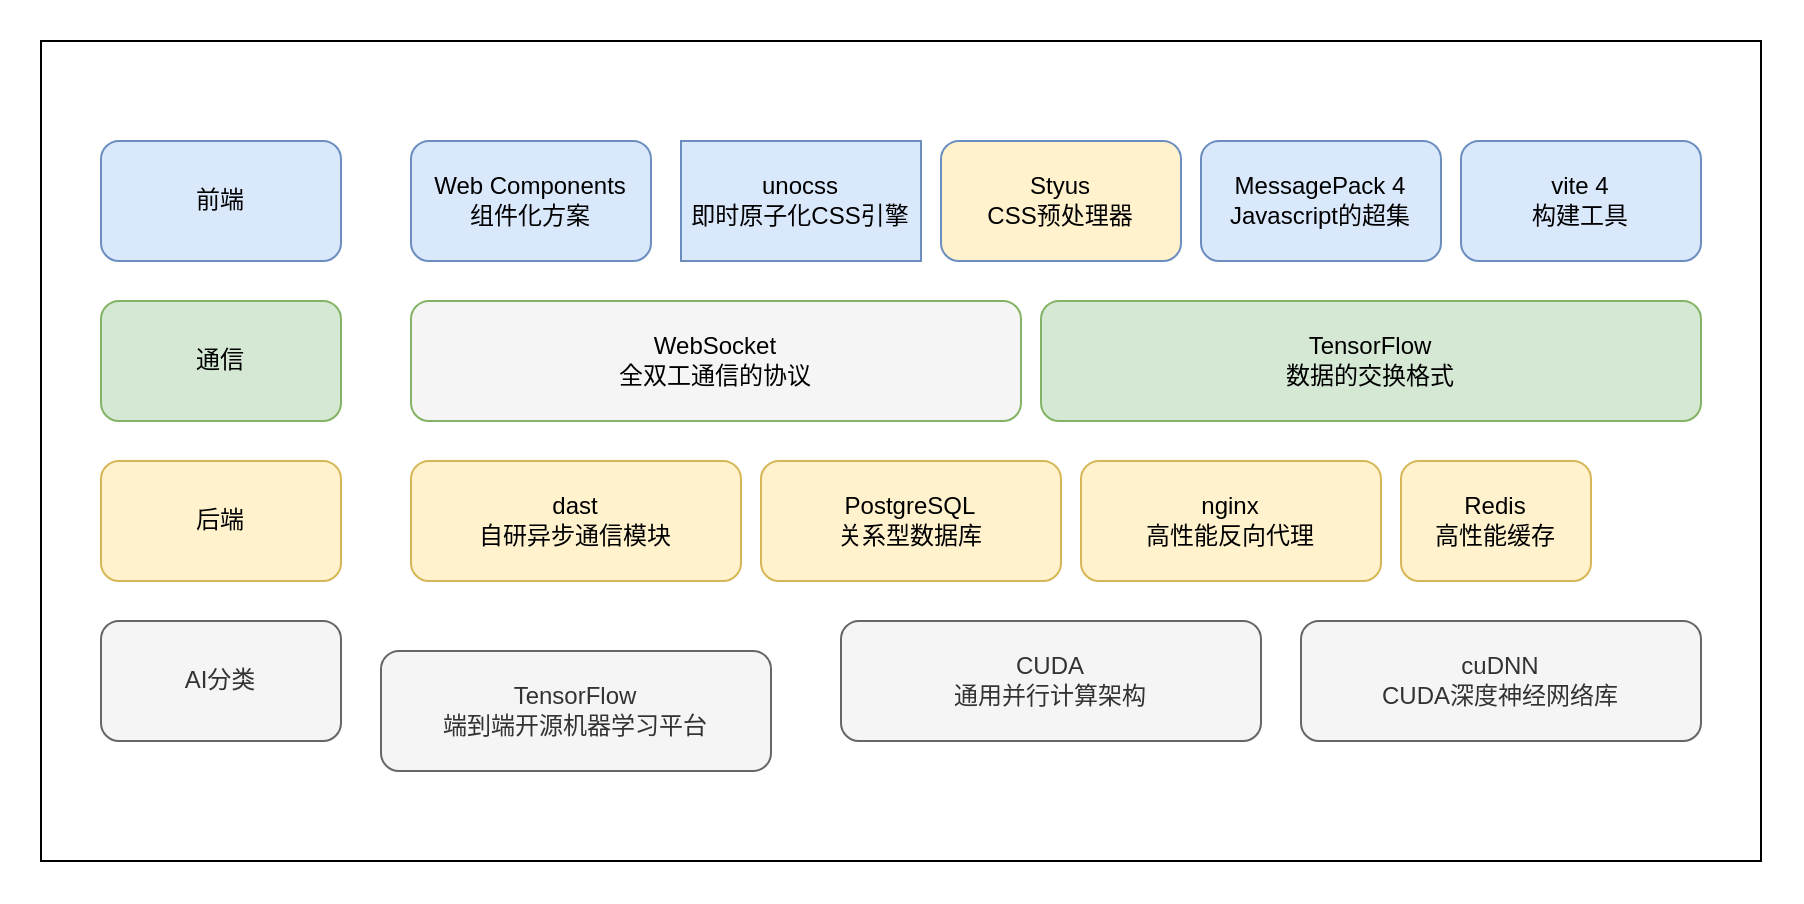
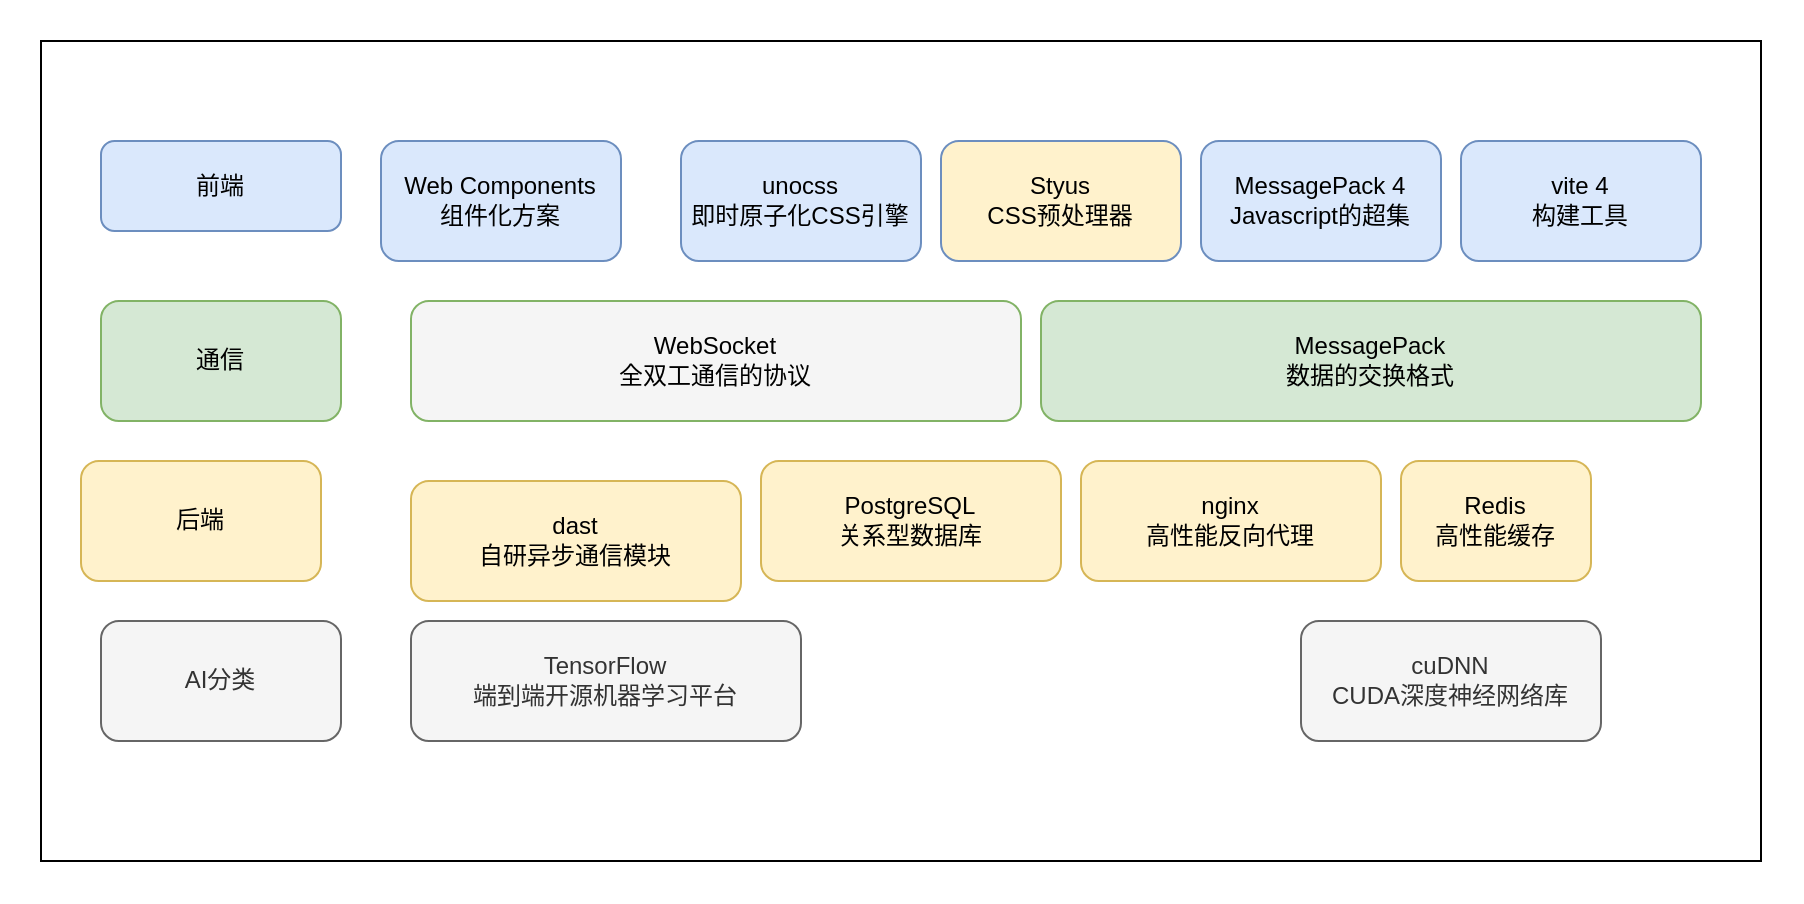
  <mxCell id="0" />
  <mxCell id="1" parent="0" />
  <mxCell id="2" value="" style="rounded=0;whiteSpace=wrap;html=1;" vertex="1" parent="1"><mxGeometry x="20" y="20" width="860" height="410" as="geometry" /></mxCell>
  <mxCell id="3" value="AI分类" style="rounded=1;whiteSpace=wrap;html=1;fillColor=#f5f5f5;fontColor=#333333;strokeColor=#666666;" vertex="1" parent="1"><mxGeometry x="50" y="310" width="120" height="60" as="geometry" /></mxCell>
- <mxCell id="4" value="后端" style="rounded=1;whiteSpace=wrap;html=1;fillColor=#fff2cc;strokeColor=#d6b656;" vertex="1" parent="1"><mxGeometry x="50" y="230" width="120" height="60" as="geometry" /></mxCell>
- <mxCell id="5" value="前端" style="rounded=1;whiteSpace=wrap;html=1;fillColor=#dae8fc;strokeColor=#6c8ebf;" vertex="1" parent="1"><mxGeometry x="50" y="70" width="120" height="60" as="geometry" /></mxCell>
- <mxCell id="6" value="unocss&lt;br&gt;即时原子化CSS引擎" style="whiteSpace=wrap;html=1;fillColor=#dae8fc;strokeColor=#6c8ebf;shadow=0;rounded=0;" vertex="1" parent="1"><mxGeometry x="340" y="70" width="120" height="60" as="geometry" /></mxCell>
+ <mxCell id="4" value="后端" style="rounded=1;whiteSpace=wrap;html=1;fillColor=#fff2cc;strokeColor=#d6b656;" vertex="1" parent="1"><mxGeometry x="40" y="230" width="120" height="60" as="geometry" /></mxCell>
+ <mxCell id="5" value="前端" style="rounded=1;whiteSpace=wrap;html=1;fillColor=#dae8fc;strokeColor=#6c8ebf;" vertex="1" parent="1"><mxGeometry x="50" y="70" width="120" height="45" as="geometry" /></mxCell>
+ <mxCell id="6" value="unocss&lt;br&gt;即时原子化CSS引擎" style="rounded=1;whiteSpace=wrap;html=1;fillColor=#dae8fc;strokeColor=#6c8ebf;shadow=0;" vertex="1" parent="1"><mxGeometry x="340" y="70" width="120" height="60" as="geometry" /></mxCell>
  <mxCell id="7" value="MessagePack 4&lt;br&gt;Javascript的超集" style="rounded=1;whiteSpace=wrap;html=1;fillColor=#dae8fc;strokeColor=#6c8ebf;" vertex="1" parent="1"><mxGeometry x="600" y="70" width="120" height="60" as="geometry" /></mxCell>
  <mxCell id="8" value="Styus&lt;br&gt;CSS预处理器" style="rounded=1;whiteSpace=wrap;html=1;fillColor=#fff2cc;strokeColor=#6c8ebf;" vertex="1" parent="1"><mxGeometry x="470" y="70" width="120" height="60" as="geometry" /></mxCell>
- <mxCell id="9" value="TensorFlow&lt;br&gt;端到端开源机器学习平台" style="rounded=1;whiteSpace=wrap;html=1;fillColor=#f5f5f5;fontColor=#333333;strokeColor=#666666;" vertex="1" parent="1"><mxGeometry x="190" y="325" width="195" height="60" as="geometry" /></mxCell>
+ <mxCell id="9" value="TensorFlow&lt;br&gt;端到端开源机器学习平台" style="rounded=1;whiteSpace=wrap;html=1;fillColor=#f5f5f5;fontColor=#333333;strokeColor=#666666;" vertex="1" parent="1"><mxGeometry x="205" y="310" width="195" height="60" as="geometry" /></mxCell>
  <mxCell id="10" value="PostgreSQL&lt;br&gt;关系型数据库" style="rounded=1;whiteSpace=wrap;html=1;fillColor=#fff2cc;strokeColor=#d6b656;" vertex="1" parent="1"><mxGeometry x="380" y="230" width="150" height="60" as="geometry" /></mxCell>
- <mxCell id="11" value="dast&lt;br&gt;自研异步通信模块" style="rounded=1;whiteSpace=wrap;html=1;fillColor=#fff2cc;strokeColor=#d6b656;" vertex="1" parent="1"><mxGeometry x="205" y="230" width="165" height="60" as="geometry" /></mxCell>
+ <mxCell id="11" value="dast&lt;br&gt;自研异步通信模块" style="rounded=1;whiteSpace=wrap;html=1;fillColor=#fff2cc;strokeColor=#d6b656;" vertex="1" parent="1"><mxGeometry x="205" y="240" width="165" height="60" as="geometry" /></mxCell>
  <mxCell id="12" value="通信" style="rounded=1;whiteSpace=wrap;html=1;fillColor=#d5e8d4;strokeColor=#82b366;" vertex="1" parent="1"><mxGeometry x="50" y="150" width="120" height="60" as="geometry" /></mxCell>
- <mxCell id="13" value="Web Components&lt;br&gt;组件化方案" style="rounded=1;whiteSpace=wrap;html=1;fillColor=#dae8fc;strokeColor=#6c8ebf;" vertex="1" parent="1"><mxGeometry x="205" y="70" width="120" height="60" as="geometry" /></mxCell>
- <mxCell id="14" value="cuDNN&lt;br&gt;CUDA深度神经网络库" style="rounded=1;whiteSpace=wrap;html=1;fillColor=#f5f5f5;fontColor=#333333;strokeColor=#666666;" vertex="1" parent="1"><mxGeometry x="650" y="310" width="200" height="60" as="geometry" /></mxCell>
- <mxCell id="15" value="CUDA&lt;br&gt;通用并行计算架构" style="rounded=1;whiteSpace=wrap;html=1;fillColor=#f5f5f5;fontColor=#333333;strokeColor=#666666;" vertex="1" parent="1"><mxGeometry x="420" y="310" width="210" height="60" as="geometry" /></mxCell>
+ <mxCell id="13" value="Web Components&lt;br&gt;组件化方案" style="rounded=1;whiteSpace=wrap;html=1;fillColor=#dae8fc;strokeColor=#6c8ebf;" vertex="1" parent="1"><mxGeometry x="190" y="70" width="120" height="60" as="geometry" /></mxCell>
+ <mxCell id="14" value="cuDNN&lt;br&gt;CUDA深度神经网络库" style="rounded=1;whiteSpace=wrap;html=1;fillColor=#f5f5f5;fontColor=#333333;strokeColor=#666666;" vertex="1" parent="1"><mxGeometry x="650" y="310" width="150" height="60" as="geometry" /></mxCell>
  <mxCell id="16" value="&lt;span&gt;WebSocket&lt;br&gt;全双工通信的协议&lt;br&gt;&lt;/span&gt;" style="rounded=1;whiteSpace=wrap;html=1;fillColor=#f5f5f5;strokeColor=#82b366;" vertex="1" parent="1"><mxGeometry x="205" y="150" width="305" height="60" as="geometry" /></mxCell>
  <mxCell id="17" value="vite 4&lt;br&gt;构建工具" style="rounded=1;whiteSpace=wrap;html=1;fillColor=#dae8fc;strokeColor=#6c8ebf;" vertex="1" parent="1"><mxGeometry x="730" y="70" width="120" height="60" as="geometry" /></mxCell>
- <mxCell id="18" value="&lt;span&gt;TensorFlow&lt;br&gt;数据的交换格式&lt;br&gt;&lt;/span&gt;" style="rounded=1;whiteSpace=wrap;html=1;fillColor=#d5e8d4;strokeColor=#82b366;" vertex="1" parent="1"><mxGeometry x="520" y="150" width="330" height="60" as="geometry" /></mxCell>
+ <mxCell id="18" value="&lt;span&gt;MessagePack&lt;br&gt;数据的交换格式&lt;br&gt;&lt;/span&gt;" style="rounded=1;whiteSpace=wrap;html=1;fillColor=#d5e8d4;strokeColor=#82b366;" vertex="1" parent="1"><mxGeometry x="520" y="150" width="330" height="60" as="geometry" /></mxCell>
  <mxCell id="19" value="&lt;br&gt;nginx&lt;br&gt;高性能反向代理&lt;br&gt;&lt;span style=&quot;color: rgba(0 , 0 , 0 , 0) ; font-family: monospace ; font-size: 0px&quot;&gt;%3CmxGraphModel%3E%3Croot%3E%3CmxCell%20id%3D%220%22%2F%3E%3CmxCell%20id%3D%221%22%20parent%3D%220%22%2F%3E%3CmxCell%20id%3D%222%22%20value%3D%22PostgreSQL%26lt%3Bbr%26gt%3B%E4%B8%96%E7%95%8C%E4%B8%8A%E6%9C%80%E5%85%88%E8%BF%9B%E7%9A%84%E5%BC%80%E6%BA%90%E5%85%B3%E7%B3%BB%E5%9E%8B%E6%95%B0%E6%8D%AE%E5%BA%93%22%20style%3D%22rounded%3D1%3BwhiteSpace%3Dwrap%3Bhtml%3D1%3BfillColor%3D%23fff2cc%3BstrokeColor%3D%23d6b656%3B%22%20vertex%3D%221%22%20parent%3D%221%22%3E%3CmxGeometry%20x%3D%22210%22%20y%3D%22320%22%20width%3D%22130%22%20height%3D%2260%22%20as%3D%22geometry%22%2F%3E%3C%2FmxCell%3E%3C%2Froot%3E%3C%2FmxGraphModel%3E高性能&lt;/span&gt;" style="rounded=1;whiteSpace=wrap;html=1;fillColor=#fff2cc;strokeColor=#d6b656;" vertex="1" parent="1"><mxGeometry x="540" y="230" width="150" height="60" as="geometry" /></mxCell>
  <mxCell id="20" value="Redis&lt;br&gt;高性能缓存" style="rounded=1;whiteSpace=wrap;html=1;fillColor=#fff2cc;strokeColor=#d6b656;" vertex="1" parent="1"><mxGeometry x="700" y="230" width="95" height="60" as="geometry" /></mxCell>
